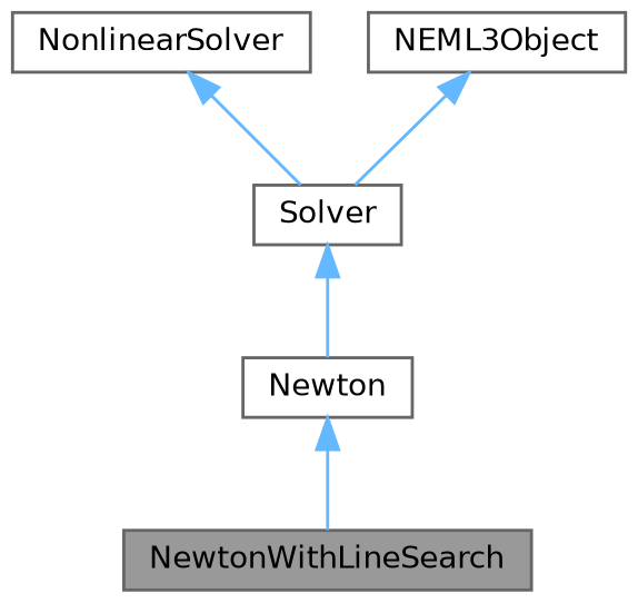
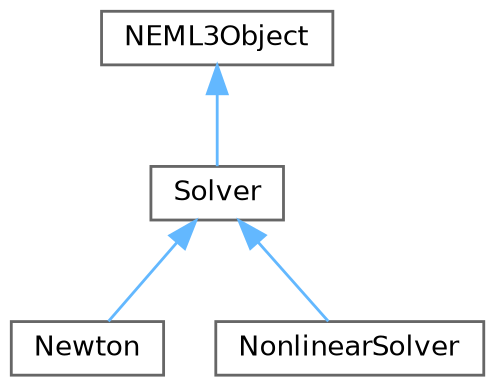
  digraph {
    node [color=gray40 fillcolor=white fontname=Helvetica fontsize=10 shape=box style=filled]
    edge [color=steelblue1 dir=back fontname=Helvetica fontsize=10 labelfontname=Helvetica labelfontsize=10 style=solid]
-   n1 [fillcolor=grey60 fontcolor=black height=0.2 label=NewtonWithLineSearch width=0.4]
    n2 [height=0.2 label=Newton width=0.4]
    n3 [height=0.2 label=NonlinearSolver width=0.4]
    n4 [height=0.2 label=Solver width=0.4]
    n5 [height=0.2 label=NEML3Object width=0.4]
-   n2 -> n1
    n4 -> n2
-   n3 -> n4
+   n4 -> n3
    n5 -> n4
  }
